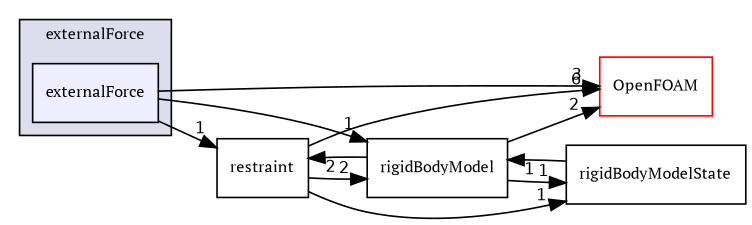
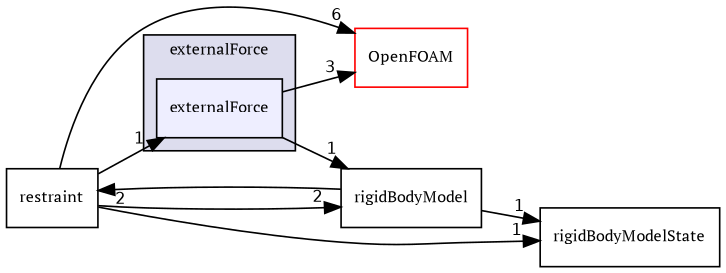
  digraph {
    compound=true
    fontname="PT Serif"
    rankdir=LR
    node [fontname="PT Serif" fontsize=10 shape=box]
    edge [fontname="PT Serif" headlabel=1 labeldistance=1.5 labelfontname=Helvetica labelfontsize=10]
    n1 [fillcolor="#eeeeff" label=externalForce pencolor=black style=filled]
    n2 [label=restraint]
    n3 [color=red label=OpenFOAM]
    n4 [label=rigidBodyModel]
    n5 [label=rigidBodyModelState]
    subgraph cluster_1 {
      bgcolor="#ddddee"
      fontsize=10
      label=externalForce
      pencolor=black
      n1
    }
-   n1 -> n2
+   n2 -> n1
    n1 -> n3 [headlabel=3]
    n1 -> n4
    n2 -> n3 [headlabel=6]
    n2 -> n4 [headlabel=2]
    n2 -> n5
    n4 -> n2 [headlabel=2]
-   n4 -> n3 [headlabel=2]
    n4 -> n5
-   n5 -> n4
  }
